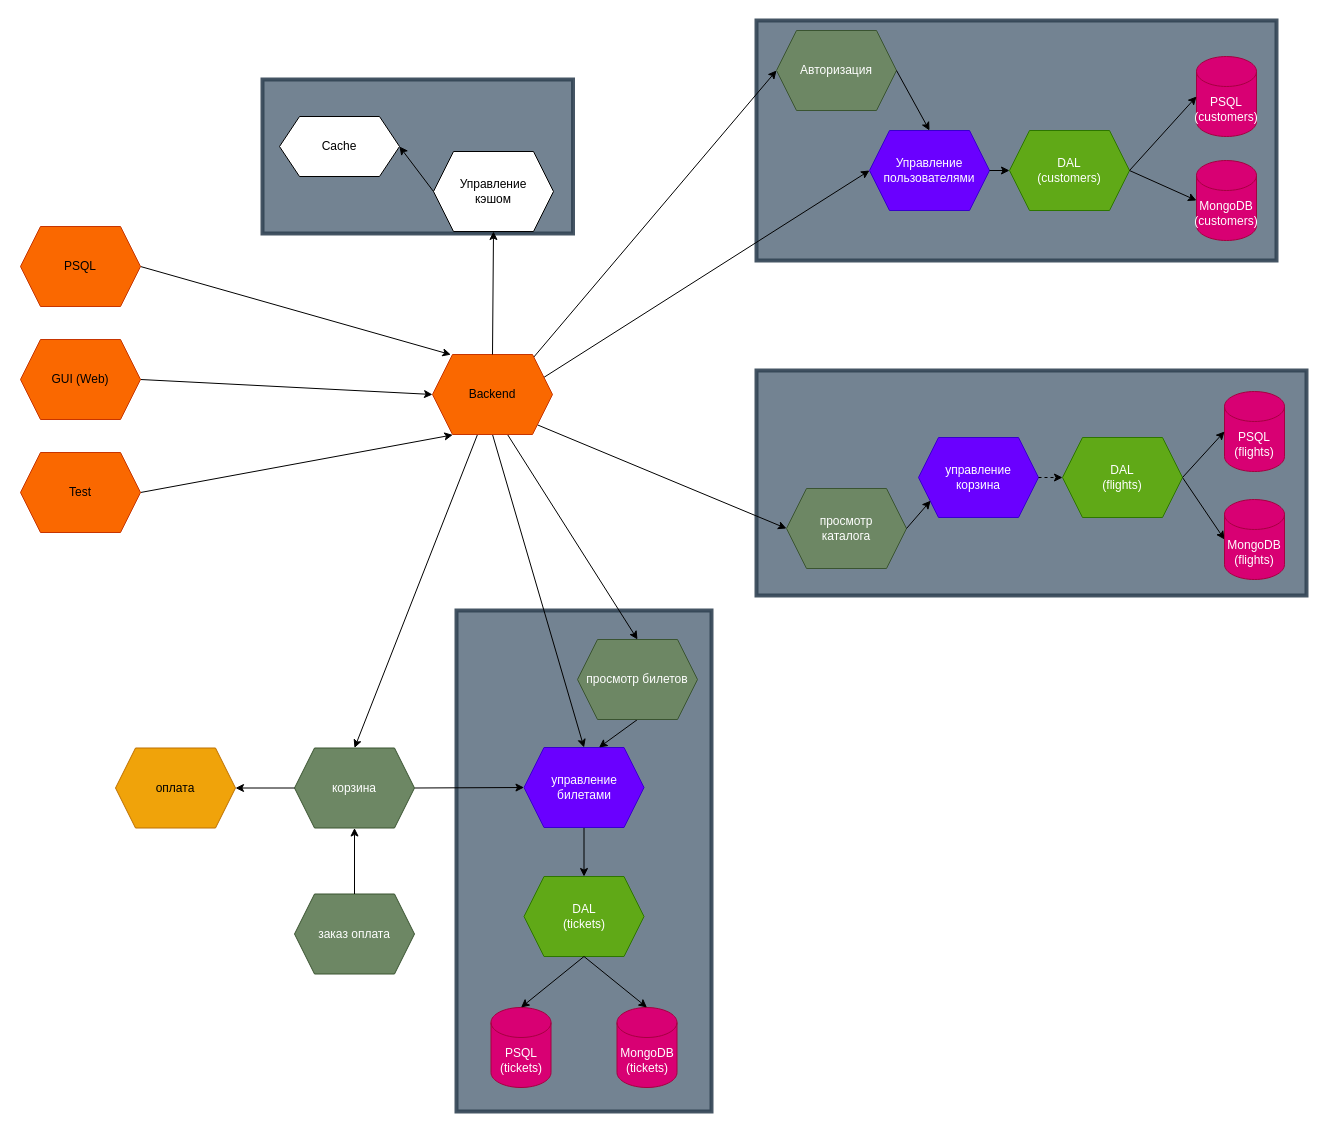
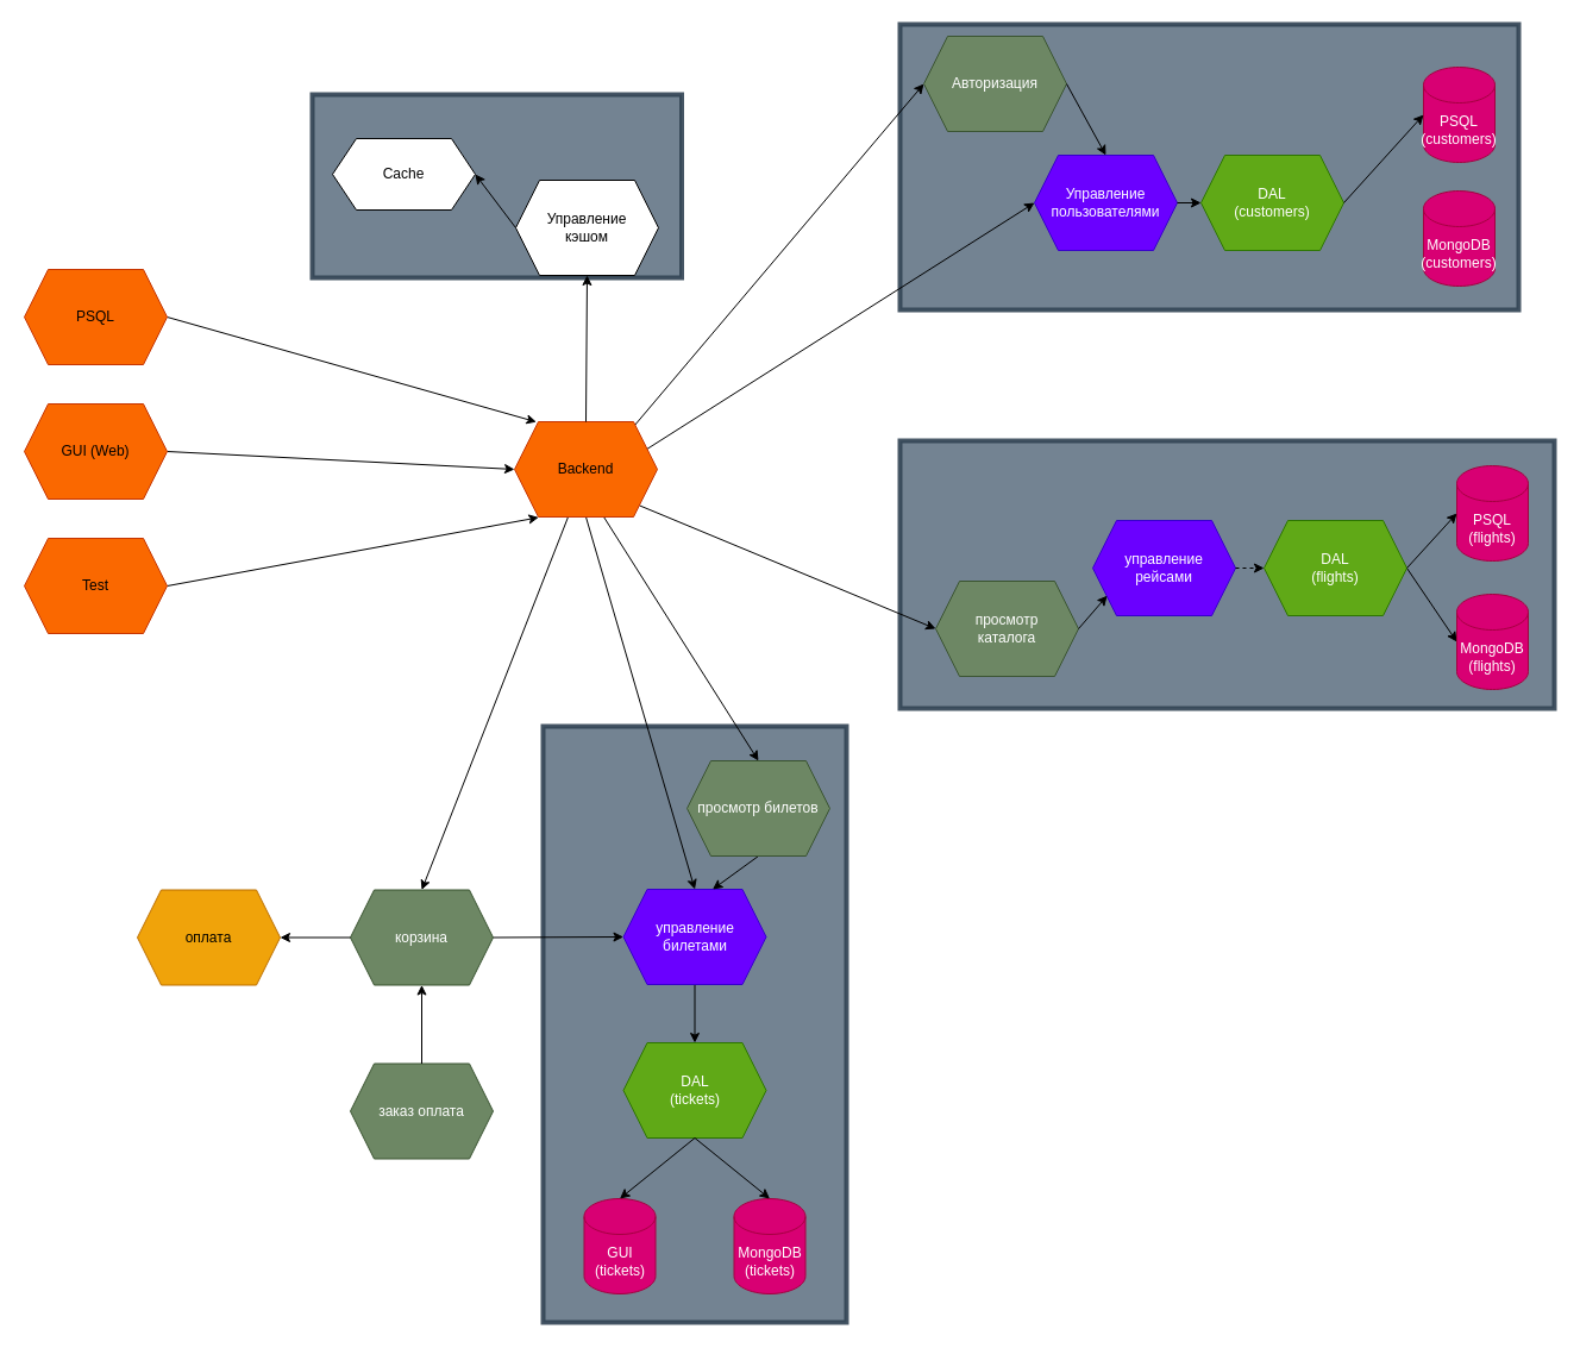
  <mxCell id="0" />
  <mxCell id="1" parent="0" />
  <mxCell id="2" value="" style="rounded=0;whiteSpace=wrap;html=1;strokeWidth=4;perimeterSpacing=10;strokeColor=#314354;opacity=90;fillColor=#647687;fontColor=#ffffff;" parent="1" vertex="1"><mxGeometry x="262" y="79" width="310.5" height="154" as="geometry" /></mxCell>
  <mxCell id="3" value="" style="rounded=0;whiteSpace=wrap;html=1;strokeWidth=4;perimeterSpacing=10;strokeColor=#314354;opacity=90;fillColor=#647687;fontColor=#ffffff;" parent="1" vertex="1"><mxGeometry x="456" y="610" width="255" height="501" as="geometry" /></mxCell>
  <mxCell id="4" value="" style="rounded=0;whiteSpace=wrap;html=1;strokeWidth=4;perimeterSpacing=10;strokeColor=#314354;opacity=90;fillColor=#647687;fontColor=#ffffff;" parent="1" vertex="1"><mxGeometry x="756" y="370" width="550" height="225" as="geometry" /></mxCell>
  <mxCell id="5" value="" style="rounded=0;whiteSpace=wrap;html=1;strokeWidth=4;perimeterSpacing=10;strokeColor=#314354;opacity=90;fillColor=#647687;fontColor=#ffffff;" parent="1" vertex="1"><mxGeometry x="756" y="20" width="520" height="240" as="geometry" /></mxCell>
  <mxCell id="6" style="edgeStyle=none;html=1;exitX=1;exitY=0.5;exitDx=0;exitDy=0;entryX=0.153;entryY=0.002;entryDx=0;entryDy=0;entryPerimeter=0;" parent="1" source="7" target="14" edge="1"><mxGeometry relative="1" as="geometry" /></mxCell>
  <mxCell id="7" value="PSQL" style="shape=hexagon;perimeter=hexagonPerimeter2;whiteSpace=wrap;html=1;fixedSize=1;fillColor=#fa6800;fontColor=#000000;strokeColor=#C73500;" parent="1" vertex="1"><mxGeometry x="20" y="226" width="120" height="80" as="geometry" /></mxCell>
  <mxCell id="8" style="edgeStyle=none;html=1;exitX=0.845;exitY=0.031;exitDx=0;exitDy=0;entryX=0;entryY=0.5;entryDx=0;entryDy=0;exitPerimeter=0;" edge="1" parent="1" source="14" target="15"><mxGeometry relative="1" as="geometry" /></mxCell>
  <mxCell id="9" style="edgeStyle=none;html=1;exitX=1;exitY=0.25;exitDx=0;exitDy=0;entryX=0;entryY=0.5;entryDx=0;entryDy=0;" edge="1" parent="1" source="14" target="26"><mxGeometry relative="1" as="geometry" /></mxCell>
  <mxCell id="10" style="edgeStyle=none;html=1;exitX=0.875;exitY=0.88;exitDx=0;exitDy=0;entryX=0;entryY=0.5;entryDx=0;entryDy=0;exitPerimeter=0;" edge="1" parent="1" source="14" target="25"><mxGeometry relative="1" as="geometry" /></mxCell>
  <mxCell id="11" style="edgeStyle=none;html=1;exitX=0.5;exitY=1;exitDx=0;exitDy=0;entryX=0.5;entryY=0;entryDx=0;entryDy=0;" edge="1" parent="1" source="14" target="29"><mxGeometry relative="1" as="geometry" /></mxCell>
  <mxCell id="12" style="edgeStyle=none;html=1;exitX=0.625;exitY=1;exitDx=0;exitDy=0;entryX=0.5;entryY=0;entryDx=0;entryDy=0;" edge="1" parent="1" source="14" target="52"><mxGeometry relative="1" as="geometry" /></mxCell>
  <mxCell id="13" style="edgeStyle=none;html=1;exitX=0.375;exitY=1;exitDx=0;exitDy=0;entryX=0.5;entryY=0;entryDx=0;entryDy=0;" edge="1" parent="1" source="14" target="24"><mxGeometry relative="1" as="geometry" /></mxCell>
  <mxCell id="14" value="Backend" style="shape=hexagon;perimeter=hexagonPerimeter2;whiteSpace=wrap;html=1;fixedSize=1;fillColor=#fa6800;fontColor=#000000;strokeColor=#C73500;" parent="1" vertex="1"><mxGeometry x="432" y="354" width="120" height="80" as="geometry" /></mxCell>
  <mxCell id="15" value="Авторизация" style="shape=hexagon;perimeter=hexagonPerimeter2;whiteSpace=wrap;html=1;fixedSize=1;fillColor=#6d8764;fontColor=#ffffff;strokeColor=#3A5431;" parent="1" vertex="1"><mxGeometry x="776" y="30" width="120" height="80" as="geometry" /></mxCell>
- <mxCell id="16" style="edgeStyle=none;html=1;exitX=1;exitY=0.5;exitDx=0;exitDy=0;entryX=0;entryY=0.5;entryDx=0;entryDy=0;entryPerimeter=0;" parent="1" source="18" target="47" edge="1"><mxGeometry relative="1" as="geometry" /></mxCell>
  <mxCell id="17" style="edgeStyle=none;html=1;exitX=1;exitY=0.25;exitDx=0;exitDy=0;entryX=-0.001;entryY=0.822;entryDx=0;entryDy=0;entryPerimeter=0;" parent="1" source="18" edge="1"><mxGeometry relative="1" as="geometry" /></mxCell>
  <mxCell id="18" value="DAL&lt;div&gt;(customers)&lt;/div&gt;" style="shape=hexagon;perimeter=hexagonPerimeter2;whiteSpace=wrap;html=1;fixedSize=1;fillColor=#60a917;fontColor=#ffffff;strokeColor=#2D7600;" parent="1" vertex="1"><mxGeometry x="1009" y="130" width="120" height="80" as="geometry" /></mxCell>
  <mxCell id="19" value="PSQL&lt;div&gt;(customers)&lt;/div&gt;" style="shape=cylinder3;whiteSpace=wrap;html=1;boundedLbl=1;backgroundOutline=1;size=15;fillColor=#d80073;fontColor=#ffffff;strokeColor=#A50040;" parent="1" vertex="1"><mxGeometry x="1196" y="56" width="60" height="80" as="geometry" /></mxCell>
  <mxCell id="20" value="" style="endArrow=classic;html=1;rounded=0;entryX=0;entryY=0.5;entryDx=0;entryDy=0;entryPerimeter=0;exitX=1;exitY=0.5;exitDx=0;exitDy=0;" parent="1" source="18" target="19" edge="1"><mxGeometry width="50" height="50" relative="1" as="geometry"><mxPoint x="1036" y="310" as="sourcePoint" /><mxPoint x="1086" y="260" as="targetPoint" /></mxGeometry></mxCell>
  <mxCell id="21" value="оплата" style="shape=hexagon;perimeter=hexagonPerimeter2;whiteSpace=wrap;html=1;fixedSize=1;fillColor=#f0a30a;fontColor=#000000;strokeColor=#BD7000;" parent="1" vertex="1"><mxGeometry x="115" y="747.5" width="120" height="80" as="geometry" /></mxCell>
  <mxCell id="22" value="заказ оплата" style="shape=hexagon;perimeter=hexagonPerimeter2;whiteSpace=wrap;html=1;fixedSize=1;fillColor=#6d8764;strokeColor=#3A5431;fontColor=#ffffff;" parent="1" vertex="1"><mxGeometry x="294" y="893.5" width="120" height="80" as="geometry" /></mxCell>
  <mxCell id="23" style="edgeStyle=none;html=1;exitX=1;exitY=0.5;exitDx=0;exitDy=0;entryX=0;entryY=0.5;entryDx=0;entryDy=0;" edge="1" parent="1" source="24" target="29"><mxGeometry relative="1" as="geometry" /></mxCell>
  <mxCell id="24" value="корзина" style="shape=hexagon;perimeter=hexagonPerimeter2;whiteSpace=wrap;html=1;fixedSize=1;fillColor=#6d8764;fontColor=#ffffff;strokeColor=#3A5431;" parent="1" vertex="1"><mxGeometry x="294" y="747.5" width="120" height="80" as="geometry" /></mxCell>
  <mxCell id="25" value="просмотр&lt;div&gt;каталога&lt;/div&gt;" style="shape=hexagon;perimeter=hexagonPerimeter2;whiteSpace=wrap;html=1;fixedSize=1;fillColor=#6d8764;fontColor=#ffffff;strokeColor=#3A5431;" parent="1" vertex="1"><mxGeometry x="786" y="488" width="120" height="80" as="geometry" /></mxCell>
  <mxCell id="26" value="Управление&lt;div&gt;пользователями&lt;/div&gt;" style="shape=hexagon;perimeter=hexagonPerimeter2;whiteSpace=wrap;html=1;fixedSize=1;fillColor=#6a00ff;fontColor=#ffffff;strokeColor=#3700CC;" parent="1" vertex="1"><mxGeometry x="869" y="130" width="120" height="80" as="geometry" /></mxCell>
- <mxCell id="27" value="управление&lt;div&gt;корзина&lt;/div&gt;" style="shape=hexagon;perimeter=hexagonPerimeter2;whiteSpace=wrap;html=1;fixedSize=1;fillColor=#6a00ff;fontColor=#ffffff;strokeColor=#3700CC;" parent="1" vertex="1"><mxGeometry x="918" y="437" width="120" height="80" as="geometry" /></mxCell>
+ <mxCell id="27" value="управление&lt;div&gt;рейсами&lt;/div&gt;" style="shape=hexagon;perimeter=hexagonPerimeter2;whiteSpace=wrap;html=1;fixedSize=1;fillColor=#6a00ff;fontColor=#ffffff;strokeColor=#3700CC;" parent="1" vertex="1"><mxGeometry x="918" y="437" width="120" height="80" as="geometry" /></mxCell>
  <mxCell id="28" style="edgeStyle=none;html=1;exitX=0.5;exitY=1;exitDx=0;exitDy=0;entryX=0.5;entryY=0;entryDx=0;entryDy=0;" edge="1" parent="1" source="29" target="35"><mxGeometry relative="1" as="geometry" /></mxCell>
  <mxCell id="29" value="управление&lt;div&gt;билетами&lt;/div&gt;" style="shape=hexagon;perimeter=hexagonPerimeter2;whiteSpace=wrap;html=1;fixedSize=1;fillColor=#6a00ff;fontColor=#ffffff;strokeColor=#3700CC;" parent="1" vertex="1"><mxGeometry x="523.5" y="747" width="120" height="80" as="geometry" /></mxCell>
  <mxCell id="30" value="" style="endArrow=classic;html=1;rounded=0;exitX=1;exitY=0.5;exitDx=0;exitDy=0;entryX=0;entryY=0.5;entryDx=0;entryDy=0;" parent="1" source="26" target="18" edge="1"><mxGeometry width="50" height="50" relative="1" as="geometry"><mxPoint x="656" y="390" as="sourcePoint" /><mxPoint x="706" y="340" as="targetPoint" /></mxGeometry></mxCell>
  <mxCell id="31" style="edgeStyle=none;html=1;exitX=1;exitY=0.5;exitDx=0;exitDy=0;entryX=0;entryY=0.5;entryDx=0;entryDy=0;entryPerimeter=0;" parent="1" source="32" target="46" edge="1"><mxGeometry relative="1" as="geometry" /></mxCell>
  <mxCell id="32" value="DAL&lt;div&gt;(flights&lt;span style=&quot;background-color: initial;&quot;&gt;)&lt;/span&gt;&lt;/div&gt;" style="shape=hexagon;perimeter=hexagonPerimeter2;whiteSpace=wrap;html=1;fixedSize=1;fillColor=#60a917;fontColor=#ffffff;strokeColor=#2D7600;" parent="1" vertex="1"><mxGeometry x="1062" y="437" width="120" height="80" as="geometry" /></mxCell>
  <mxCell id="33" value="PSQL&lt;div&gt;(flights)&lt;/div&gt;" style="shape=cylinder3;whiteSpace=wrap;html=1;boundedLbl=1;backgroundOutline=1;size=15;fillColor=#d80073;fontColor=#ffffff;strokeColor=#A50040;" parent="1" vertex="1"><mxGeometry x="1224" y="391" width="60" height="80" as="geometry" /></mxCell>
  <mxCell id="34" value="" style="endArrow=classic;html=1;rounded=0;entryX=0;entryY=0.5;entryDx=0;entryDy=0;entryPerimeter=0;exitX=1;exitY=0.5;exitDx=0;exitDy=0;" parent="1" source="32" target="33" edge="1"><mxGeometry width="50" height="50" relative="1" as="geometry"><mxPoint x="898" y="690" as="sourcePoint" /><mxPoint x="948" y="640" as="targetPoint" /></mxGeometry></mxCell>
  <mxCell id="35" value="DAL&lt;div&gt;(tickets&lt;span style=&quot;background-color: initial;&quot;&gt;)&lt;/span&gt;&lt;/div&gt;" style="shape=hexagon;perimeter=hexagonPerimeter2;whiteSpace=wrap;html=1;fixedSize=1;fillColor=#60a917;fontColor=#ffffff;strokeColor=#2D7600;" parent="1" vertex="1"><mxGeometry x="523.5" y="876" width="120" height="80" as="geometry" /></mxCell>
- <mxCell id="36" value="PSQL&lt;div&gt;(tickets)&lt;/div&gt;" style="shape=cylinder3;whiteSpace=wrap;html=1;boundedLbl=1;backgroundOutline=1;size=15;fillColor=#d80073;fontColor=#ffffff;strokeColor=#A50040;" parent="1" vertex="1"><mxGeometry x="490.5" y="1007" width="60" height="80" as="geometry" /></mxCell>
+ <mxCell id="36" value="GUI&lt;div&gt;(tickets)&lt;/div&gt;" style="shape=cylinder3;whiteSpace=wrap;html=1;boundedLbl=1;backgroundOutline=1;size=15;fillColor=#d80073;fontColor=#ffffff;strokeColor=#A50040;" parent="1" vertex="1"><mxGeometry x="490.5" y="1007" width="60" height="80" as="geometry" /></mxCell>
  <mxCell id="37" value="" style="endArrow=classic;html=1;rounded=0;entryX=0.5;entryY=0;entryDx=0;entryDy=0;entryPerimeter=0;exitX=0.5;exitY=1;exitDx=0;exitDy=0;" parent="1" source="35" target="36" edge="1"><mxGeometry width="50" height="50" relative="1" as="geometry"><mxPoint x="897.5" y="1305" as="sourcePoint" /><mxPoint x="947.5" y="1255" as="targetPoint" /></mxGeometry></mxCell>
  <mxCell id="38" value="" style="endArrow=classic;html=1;rounded=0;entryX=0;entryY=0.5;entryDx=0;entryDy=0;exitX=1;exitY=0.5;exitDx=0;exitDy=0;dashed=1;" parent="1" source="27" target="32" edge="1"><mxGeometry width="50" height="50" relative="1" as="geometry"><mxPoint x="928" y="550" as="sourcePoint" /><mxPoint x="978" y="500" as="targetPoint" /></mxGeometry></mxCell>
  <mxCell id="39" value="" style="endArrow=classic;html=1;rounded=0;exitX=1;exitY=0.5;exitDx=0;exitDy=0;entryX=0.101;entryY=0.79;entryDx=0;entryDy=0;entryPerimeter=0;" parent="1" source="25" target="27" edge="1"><mxGeometry width="50" height="50" relative="1" as="geometry"><mxPoint x="778" y="710" as="sourcePoint" /><mxPoint x="828" y="660" as="targetPoint" /></mxGeometry></mxCell>
  <mxCell id="40" value="" style="endArrow=classic;html=1;rounded=0;exitX=0.5;exitY=1;exitDx=0;exitDy=0;entryX=0.625;entryY=0;entryDx=0;entryDy=0;" parent="1" source="52" target="29" edge="1"><mxGeometry width="50" height="50" relative="1" as="geometry"><mxPoint x="567.5" y="1165" as="sourcePoint" /><mxPoint x="617.5" y="1115" as="targetPoint" /></mxGeometry></mxCell>
  <mxCell id="41" value="" style="endArrow=classic;html=1;exitX=0;exitY=0.5;exitDx=0;exitDy=0;entryX=1;entryY=0.5;entryDx=0;entryDy=0;" parent="1" source="24" target="21" edge="1"><mxGeometry width="50" height="50" relative="1" as="geometry"><mxPoint x="252" y="1271.5" as="sourcePoint" /><mxPoint x="302" y="1221.5" as="targetPoint" /></mxGeometry></mxCell>
  <mxCell id="42" value="" style="endArrow=classic;html=1;entryX=0.5;entryY=1;entryDx=0;entryDy=0;exitX=0.5;exitY=0;exitDx=0;exitDy=0;" parent="1" source="22" target="24" edge="1"><mxGeometry width="50" height="50" relative="1" as="geometry"><mxPoint x="332" y="1021.5" as="sourcePoint" /><mxPoint x="382" y="971.5" as="targetPoint" /></mxGeometry></mxCell>
  <mxCell id="43" value="" style="endArrow=classic;html=1;exitX=1;exitY=0.5;exitDx=0;exitDy=0;entryX=0.5;entryY=0;entryDx=0;entryDy=0;" parent="1" source="15" target="26" edge="1"><mxGeometry width="50" height="50" relative="1" as="geometry"><mxPoint x="959" y="160" as="sourcePoint" /><mxPoint x="1009" y="110" as="targetPoint" /></mxGeometry></mxCell>
  <mxCell id="44" value="MongoDB&lt;div&gt;(tickets)&lt;/div&gt;" style="shape=cylinder3;whiteSpace=wrap;html=1;boundedLbl=1;backgroundOutline=1;size=15;fillColor=#d80073;fontColor=#ffffff;strokeColor=#A50040;" parent="1" vertex="1"><mxGeometry x="616.5" y="1007" width="60" height="80" as="geometry" /></mxCell>
  <mxCell id="45" value="" style="endArrow=classic;html=1;exitX=0.5;exitY=1;exitDx=0;exitDy=0;entryX=0.5;entryY=0;entryDx=0;entryDy=0;entryPerimeter=0;" parent="1" source="35" target="44" edge="1"><mxGeometry width="50" height="50" relative="1" as="geometry"><mxPoint x="590.5" y="985" as="sourcePoint" /><mxPoint x="640.5" y="935" as="targetPoint" /></mxGeometry></mxCell>
  <mxCell id="46" value="MongoDB&lt;br&gt;&lt;div&gt;(flights)&lt;/div&gt;" style="shape=cylinder3;whiteSpace=wrap;html=1;boundedLbl=1;backgroundOutline=1;size=15;fillColor=#d80073;fontColor=#ffffff;strokeColor=#A50040;" parent="1" vertex="1"><mxGeometry x="1224" y="499" width="60" height="80" as="geometry" /></mxCell>
  <mxCell id="47" value="MongoDB&lt;div&gt;(customers)&lt;/div&gt;" style="shape=cylinder3;whiteSpace=wrap;html=1;boundedLbl=1;backgroundOutline=1;size=15;fillColor=#d80073;fontColor=#ffffff;strokeColor=#A50040;" parent="1" vertex="1"><mxGeometry x="1196" y="160" width="60" height="80" as="geometry" /></mxCell>
  <mxCell id="48" style="edgeStyle=none;html=1;exitX=1;exitY=0.5;exitDx=0;exitDy=0;entryX=0;entryY=0.5;entryDx=0;entryDy=0;" parent="1" source="49" target="14" edge="1"><mxGeometry relative="1" as="geometry"><mxPoint x="364" y="400" as="targetPoint" /></mxGeometry></mxCell>
  <mxCell id="49" value="GUI (Web)" style="shape=hexagon;perimeter=hexagonPerimeter2;whiteSpace=wrap;html=1;fixedSize=1;fillColor=#fa6800;fontColor=#000000;strokeColor=#C73500;" parent="1" vertex="1"><mxGeometry x="20" y="339" width="120" height="80" as="geometry" /></mxCell>
  <mxCell id="50" style="edgeStyle=none;html=1;exitX=1;exitY=0.5;exitDx=0;exitDy=0;entryX=0.169;entryY=1.005;entryDx=0;entryDy=0;entryPerimeter=0;" parent="1" source="51" target="14" edge="1"><mxGeometry relative="1" as="geometry"><mxPoint x="385" y="444" as="targetPoint" /></mxGeometry></mxCell>
  <mxCell id="51" value="Test" style="shape=hexagon;perimeter=hexagonPerimeter2;whiteSpace=wrap;html=1;fixedSize=1;fillColor=#fa6800;fontColor=#000000;strokeColor=#C73500;" parent="1" vertex="1"><mxGeometry x="20" y="452" width="120" height="80" as="geometry" /></mxCell>
  <mxCell id="52" value="просмотр билетов" style="shape=hexagon;perimeter=hexagonPerimeter2;whiteSpace=wrap;html=1;fixedSize=1;fillColor=#6d8764;strokeColor=#3A5431;fontColor=#ffffff;" parent="1" vertex="1"><mxGeometry x="577" y="639" width="120" height="80" as="geometry" /></mxCell>
  <mxCell id="53" value="Управление&lt;br&gt;кэшом" style="shape=hexagon;perimeter=hexagonPerimeter2;whiteSpace=wrap;html=1;fixedSize=1;" parent="1" vertex="1"><mxGeometry x="433" y="151" width="120" height="80" as="geometry" /></mxCell>
  <mxCell id="54" value="Cache" style="shape=hexagon;perimeter=hexagonPerimeter2;whiteSpace=wrap;html=1;fixedSize=1;" parent="1" vertex="1"><mxGeometry x="279" y="116" width="120" height="60" as="geometry" /></mxCell>
  <mxCell id="55" value="" style="endArrow=classic;html=1;exitX=0;exitY=0.5;exitDx=0;exitDy=0;entryX=1;entryY=0.5;entryDx=0;entryDy=0;" parent="1" source="53" target="54" edge="1"><mxGeometry width="50" height="50" relative="1" as="geometry"><mxPoint x="645" y="29" as="sourcePoint" /><mxPoint x="695" y="-21" as="targetPoint" /></mxGeometry></mxCell>
  <mxCell id="56" value="" style="endArrow=classic;html=1;entryX=0.5;entryY=1;entryDx=0;entryDy=0;exitX=0.5;exitY=0;exitDx=0;exitDy=0;" parent="1" source="14" target="53" edge="1"><mxGeometry width="50" height="50" relative="1" as="geometry"><mxPoint x="585" y="351" as="sourcePoint" /><mxPoint x="808" y="852" as="targetPoint" /></mxGeometry></mxCell>
